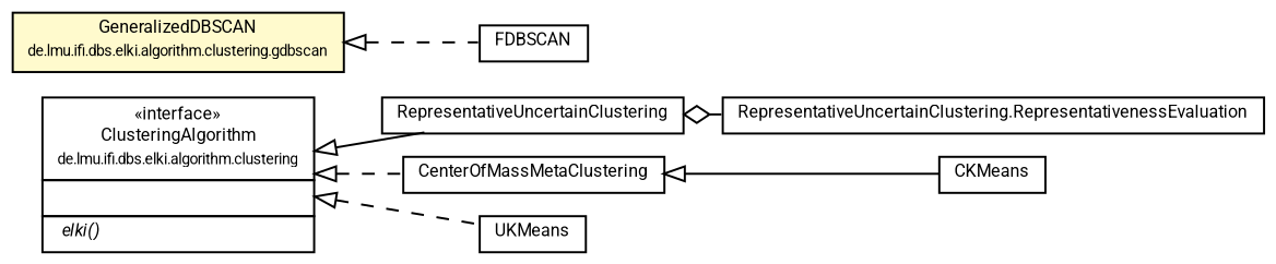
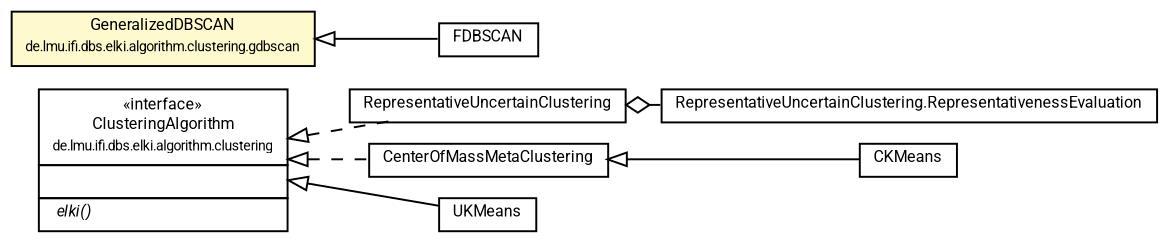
  digraph {
    nodesep=0.15
    rankdir=LR
    ranksep=0.25
    node [fontcolor=black fontname=Roboto fontsize=8 margin=0 shape=plaintext]
    edge [arrowtail=empty color=black dir=back fontname=Roboto fontsize=7 labelfontname=Roboto labelfontsize=7 weight=9]
    n1 [height=0 label=<<table title="de.lmu.ifi.dbs.elki.algorithm.clustering.ClusteringAlgorithm" border="0" cellborder="1" cellspacing="0" cellpadding="2" href="../ClusteringAlgorithm.html" target="_parent"> 		<tr><td><table border="0" cellspacing="0" cellpadding="1"> 		<tr><td align="center" balign="center"> &#171;interface&#187; </td></tr> 		<tr><td align="center" balign="center"> <font face="Roboto">ClusteringAlgorithm</font> </td></tr> 		<tr><td align="center" balign="center"> <font face="Roboto" point-size="7.0">de.lmu.ifi.dbs.elki.algorithm.clustering</font> </td></tr> 		</table></td></tr> 		<tr><td><table border="0" cellspacing="0" cellpadding="1"> 		<tr><td align="left" balign="left">  </td></tr> 		</table></td></tr> 		<tr><td><table border="0" cellspacing="0" cellpadding="1"> 		<tr><td align="left" balign="left"> <i> elki()</i> </td></tr> 		</table></td></tr> 		</table>> width=0]
    n2 [height=0 label=<<table title="de.lmu.ifi.dbs.elki.algorithm.clustering.uncertain.RepresentativeUncertainClustering" border="0" cellborder="1" cellspacing="0" cellpadding="2" href="RepresentativeUncertainClustering.html" target="_parent"> 		<tr><td><table border="0" cellspacing="0" cellpadding="1"> 		<tr><td align="center" balign="center"> <font face="Roboto">RepresentativeUncertainClustering</font> </td></tr> 		</table></td></tr> 		</table>> width=0]
    n3 [height=0 label=<<table title="de.lmu.ifi.dbs.elki.algorithm.clustering.uncertain.CenterOfMassMetaClustering" border="0" cellborder="1" cellspacing="0" cellpadding="2" href="CenterOfMassMetaClustering.html" target="_parent"> 		<tr><td><table border="0" cellspacing="0" cellpadding="1"> 		<tr><td align="center" balign="center"> <font face="Roboto">CenterOfMassMetaClustering</font> </td></tr> 		</table></td></tr> 		</table>> width=0]
    n4 [height=0 label=<<table title="de.lmu.ifi.dbs.elki.algorithm.clustering.uncertain.UKMeans" border="0" cellborder="1" cellspacing="0" cellpadding="2" href="UKMeans.html" target="_parent"> 		<tr><td><table border="0" cellspacing="0" cellpadding="1"> 		<tr><td align="center" balign="center"> <font face="Roboto">UKMeans</font> </td></tr> 		</table></td></tr> 		</table>> width=0]
    n5 [height=0 label=<<table title="de.lmu.ifi.dbs.elki.algorithm.clustering.gdbscan.GeneralizedDBSCAN" border="0" cellborder="1" cellspacing="0" cellpadding="2" bgcolor="LemonChiffon" href="../gdbscan/GeneralizedDBSCAN.html" target="_parent"> 		<tr><td><table border="0" cellspacing="0" cellpadding="1"> 		<tr><td align="center" balign="center"> <font face="Roboto">GeneralizedDBSCAN</font> </td></tr> 		<tr><td align="center" balign="center"> <font face="Roboto" point-size="7.0">de.lmu.ifi.dbs.elki.algorithm.clustering.gdbscan</font> </td></tr> 		</table></td></tr> 		</table>> width=0]
    n6 [height=0 label=<<table title="de.lmu.ifi.dbs.elki.algorithm.clustering.uncertain.FDBSCAN" border="0" cellborder="1" cellspacing="0" cellpadding="2" href="FDBSCAN.html" target="_parent"> 		<tr><td><table border="0" cellspacing="0" cellpadding="1"> 		<tr><td align="center" balign="center"> <font face="Roboto">FDBSCAN</font> </td></tr> 		</table></td></tr> 		</table>> width=0]
    n7 [height=0 label=<<table title="de.lmu.ifi.dbs.elki.algorithm.clustering.uncertain.RepresentativeUncertainClustering.RepresentativenessEvaluation" border="0" cellborder="1" cellspacing="0" cellpadding="2" href="RepresentativeUncertainClustering.RepresentativenessEvaluation.html" target="_parent"> 		<tr><td><table border="0" cellspacing="0" cellpadding="1"> 		<tr><td align="center" balign="center"> <font face="Roboto">RepresentativeUncertainClustering.RepresentativenessEvaluation</font> </td></tr> 		</table></td></tr> 		</table>> width=0]
    n8 [height=0 label=<<table title="de.lmu.ifi.dbs.elki.algorithm.clustering.uncertain.CKMeans" border="0" cellborder="1" cellspacing="0" cellpadding="2" href="CKMeans.html" target="_parent"> 		<tr><td><table border="0" cellspacing="0" cellpadding="1"> 		<tr><td align="center" balign="center"> <font face="Roboto">CKMeans</font> </td></tr> 		</table></td></tr> 		</table>> width=0]
-   n1 -> n2 [style=solid]
+   n1 -> n2 [style=dashed]
    n1 -> n3 [style=dashed]
-   n1 -> n4 [style=dashed]
+   n1 -> n4 [style=solid]
    n2 -> n7 [arrowhead=none arrowtail=ediamond weight=4]
    n3 -> n8 [weight=10]
-   n5 -> n6 [weight=10 style=dashed]
+   n5 -> n6 [weight=10]
  }
